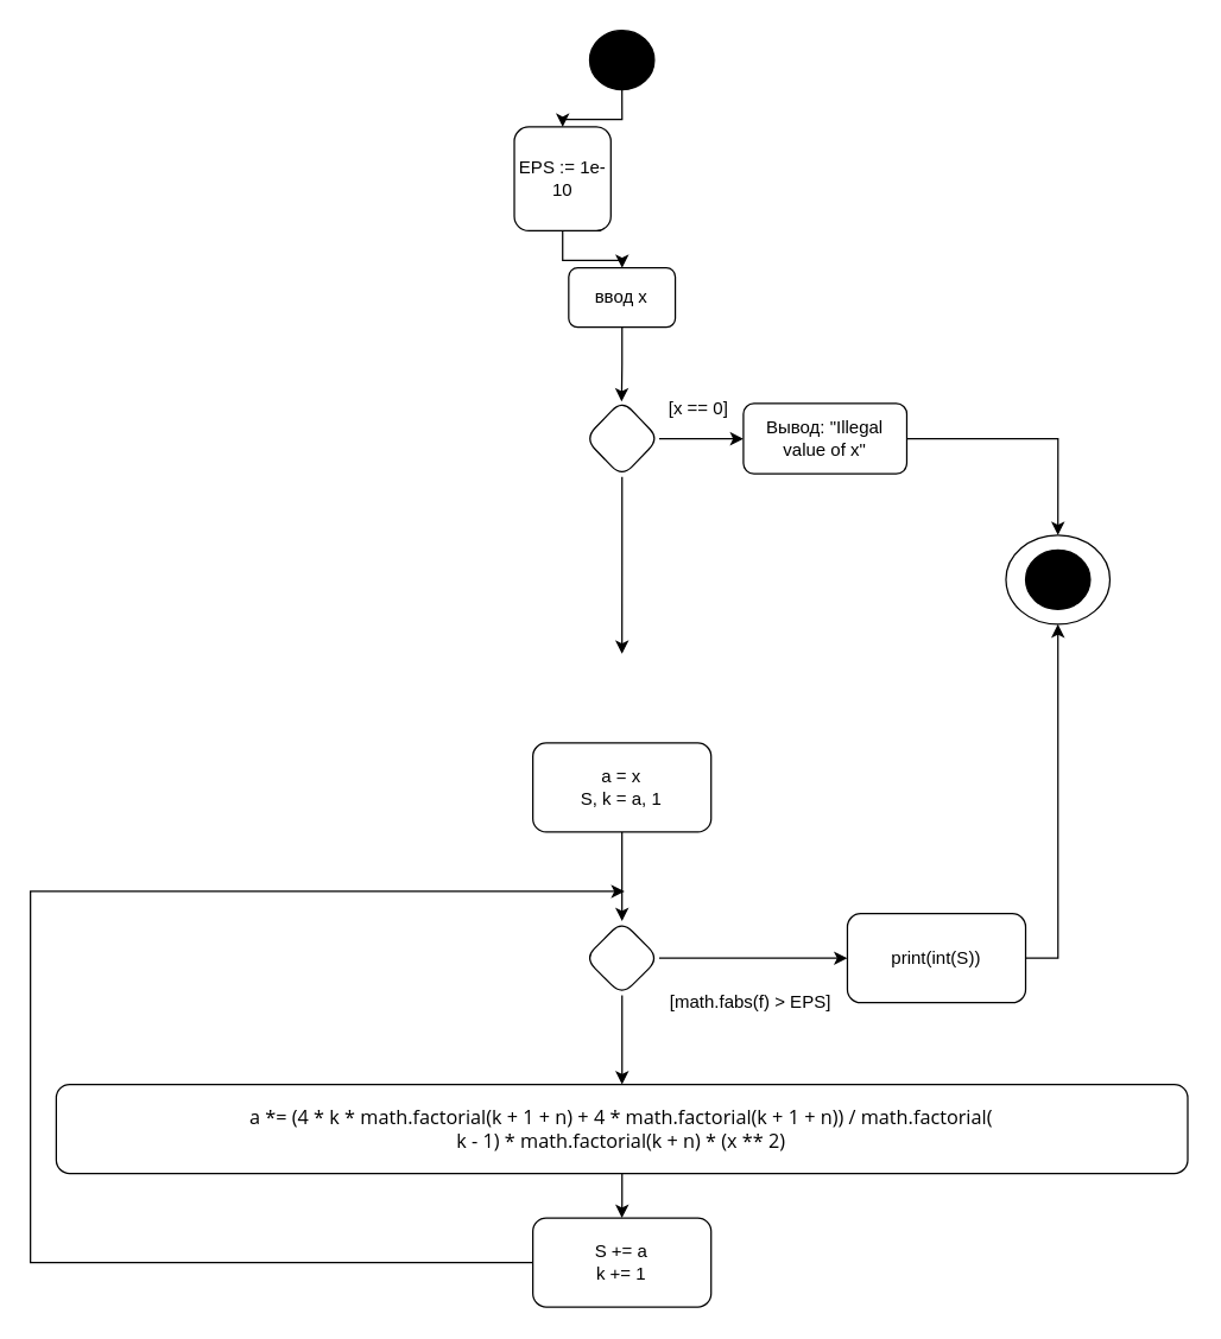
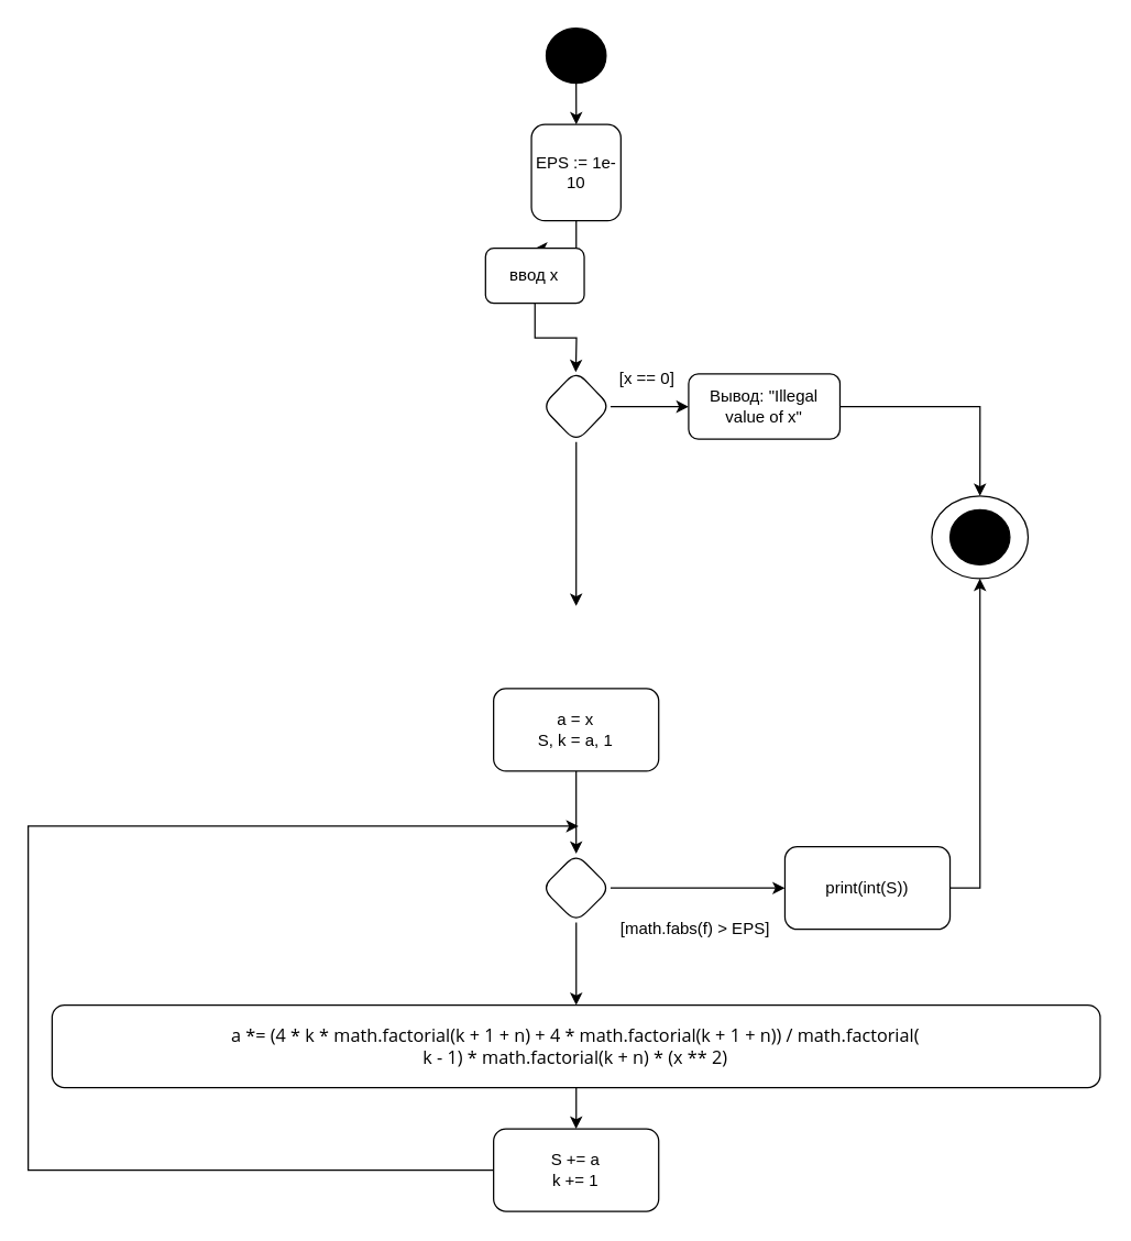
  <mxCell id="0" />
  <mxCell id="1" parent="0" />
  <mxCell id="2" value="" style="edgeStyle=orthogonalEdgeStyle;rounded=0;orthogonalLoop=1;jettySize=auto;html=1;" parent="1" source="3" target="5" edge="1"><mxGeometry relative="1" as="geometry" /></mxCell>
  <mxCell id="3" value="" style="ellipse;whiteSpace=wrap;html=1;fillColor=#000000;" parent="1" vertex="1"><mxGeometry x="396.5" y="20" width="43.5" height="40" as="geometry" /></mxCell>
  <mxCell id="4" value="" style="edgeStyle=orthogonalEdgeStyle;rounded=0;orthogonalLoop=1;jettySize=auto;html=1;" parent="1" source="5" target="10" edge="1"><mxGeometry relative="1" as="geometry" /></mxCell>
- <mxCell id="5" value="EPS := 1e-10" style="rounded=1;whiteSpace=wrap;html=1;fillColor=#FFFFFF;" parent="1" vertex="1"><mxGeometry x="345.75" y="85" width="65" height="70" as="geometry" /></mxCell>
+ <mxCell id="5" value="EPS := 1e-10" style="rounded=1;whiteSpace=wrap;html=1;fillColor=#FFFFFF;" parent="1" vertex="1"><mxGeometry x="385.75" y="90" width="65" height="70" as="geometry" /></mxCell>
  <mxCell id="6" style="edgeStyle=orthogonalEdgeStyle;rounded=0;orthogonalLoop=1;jettySize=auto;html=1;" parent="1" source="8" edge="1"><mxGeometry relative="1" as="geometry"><mxPoint x="418.255" y="440" as="targetPoint" /></mxGeometry></mxCell>
  <mxCell id="7" value="" style="edgeStyle=orthogonalEdgeStyle;rounded=0;orthogonalLoop=1;jettySize=auto;html=1;" parent="1" source="8" target="12" edge="1"><mxGeometry relative="1" as="geometry" /></mxCell>
  <mxCell id="8" value="" style="rhombus;whiteSpace=wrap;html=1;fillColor=#FFFFFF;rounded=1;direction=south;" parent="1" vertex="1"><mxGeometry x="393.255" y="269.125" width="50" height="51.75" as="geometry" /></mxCell>
  <mxCell id="9" style="edgeStyle=orthogonalEdgeStyle;rounded=0;orthogonalLoop=1;jettySize=auto;html=1;" parent="1" source="10" edge="1"><mxGeometry relative="1" as="geometry"><mxPoint x="418" y="270" as="targetPoint" /></mxGeometry></mxCell>
- <mxCell id="10" value="ввод х" style="whiteSpace=wrap;html=1;fillColor=#FFFFFF;rounded=1;" parent="1" vertex="1"><mxGeometry x="382.38" y="180" width="71.75" height="40" as="geometry" /></mxCell>
+ <mxCell id="10" value="ввод х" style="whiteSpace=wrap;html=1;fillColor=#FFFFFF;rounded=1;" parent="1" vertex="1"><mxGeometry x="352.38" y="180" width="71.75" height="40" as="geometry" /></mxCell>
  <mxCell id="11" value="" style="edgeStyle=orthogonalEdgeStyle;rounded=0;orthogonalLoop=1;jettySize=auto;html=1;" parent="1" source="12" target="14" edge="1"><mxGeometry relative="1" as="geometry" /></mxCell>
  <mxCell id="12" value="Вывод: &quot;Illegal value of x&quot;" style="whiteSpace=wrap;html=1;fillColor=#FFFFFF;rounded=1;" parent="1" vertex="1"><mxGeometry x="500" y="271.25" width="110" height="47.5" as="geometry" /></mxCell>
  <mxCell id="13" value="[x == 0]" style="text;html=1;strokeColor=none;fillColor=none;align=center;verticalAlign=middle;whiteSpace=wrap;rounded=0;" parent="1" vertex="1"><mxGeometry x="440" y="260" width="60" height="30" as="geometry" /></mxCell>
  <mxCell id="14" value="" style="ellipse;whiteSpace=wrap;html=1;fillColor=#FFFFFF;rounded=1;" parent="1" vertex="1"><mxGeometry x="676.75" y="360" width="70" height="60" as="geometry" /></mxCell>
  <mxCell id="15" value="" style="ellipse;whiteSpace=wrap;html=1;fillColor=#000000;" parent="1" vertex="1"><mxGeometry x="690" y="370" width="43.5" height="40" as="geometry" /></mxCell>
  <mxCell id="16" value="" style="edgeStyle=orthogonalEdgeStyle;rounded=0;orthogonalLoop=1;jettySize=auto;html=1;" parent="1" source="17" target="20" edge="1"><mxGeometry relative="1" as="geometry" /></mxCell>
  <mxCell id="17" value="a = x&lt;br&gt;S, k = a, 1" style="whiteSpace=wrap;html=1;rounded=1;" parent="1" vertex="1"><mxGeometry x="358.25" y="500" width="120" height="60" as="geometry" /></mxCell>
  <mxCell id="18" value="" style="edgeStyle=orthogonalEdgeStyle;rounded=0;orthogonalLoop=1;jettySize=auto;html=1;" parent="1" source="20" target="22" edge="1"><mxGeometry relative="1" as="geometry" /></mxCell>
  <mxCell id="19" style="edgeStyle=orthogonalEdgeStyle;rounded=0;orthogonalLoop=1;jettySize=auto;html=1;" parent="1" source="20" edge="1"><mxGeometry relative="1" as="geometry"><mxPoint x="570" y="645" as="targetPoint" /></mxGeometry></mxCell>
  <mxCell id="20" value="" style="rhombus;whiteSpace=wrap;html=1;rounded=1;" parent="1" vertex="1"><mxGeometry x="393.25" y="620" width="50" height="50" as="geometry" /></mxCell>
  <mxCell id="21" value="" style="edgeStyle=orthogonalEdgeStyle;rounded=0;orthogonalLoop=1;jettySize=auto;html=1;fontColor=#000000;" parent="1" source="22" target="25" edge="1"><mxGeometry relative="1" as="geometry" /></mxCell>
  <mxCell id="22" value="&lt;pre style=&quot;font-family: &amp;quot;JetBrains Mono&amp;quot;, monospace;&quot;&gt;&lt;span style=&quot;background-color: rgb(255, 255, 255);&quot;&gt;&lt;span style=&quot;font-family: &amp;quot;Open Sans&amp;quot;; font-size: 13px; text-align: left;&quot;&gt;a *= (4 *&lt;/span&gt;&lt;span style=&quot;font-family: &amp;quot;Open Sans&amp;quot;; font-size: 13px; text-align: left;&quot;&gt; k * math.factorial(k + 1 + n) + 4 * math.factorial(k + 1 + n)) / math.factorial(&lt;/span&gt;&lt;br style=&quot;font-family: &amp;quot;Open Sans&amp;quot;; -webkit-font-smoothing: subpixel-antialiased; font-size: 13px; text-align: left;&quot;&gt;&lt;span style=&quot;font-family: &amp;quot;Open Sans&amp;quot;; font-size: 13px; text-align: left;&quot;&gt;k - 1) * math.factorial(k + n) * (x ** 2)&lt;/span&gt;&lt;/span&gt;&lt;font color=&quot;#f9f6ef&quot;&gt;&lt;br&gt;&lt;/font&gt;&lt;/pre&gt;" style="whiteSpace=wrap;html=1;rounded=1;" parent="1" vertex="1"><mxGeometry x="37.37" y="730" width="761.75" height="60" as="geometry" /></mxCell>
  <mxCell id="23" value="[math.fabs(f) &amp;gt; EPS]" style="text;html=1;strokeColor=none;fillColor=none;align=center;verticalAlign=middle;whiteSpace=wrap;rounded=0;" parent="1" vertex="1"><mxGeometry x="440" y="660" width="130" height="30" as="geometry" /></mxCell>
  <mxCell id="24" style="edgeStyle=orthogonalEdgeStyle;rounded=0;orthogonalLoop=1;jettySize=auto;html=1;fontColor=#000000;" parent="1" source="25" edge="1"><mxGeometry relative="1" as="geometry"><mxPoint x="420" y="600" as="targetPoint" /><Array as="points"><mxPoint x="20" y="850" /><mxPoint x="20" y="600" /><mxPoint x="393" y="600" /></Array></mxGeometry></mxCell>
  <mxCell id="25" value="S += a&lt;br&gt;k += 1" style="whiteSpace=wrap;html=1;rounded=1;" parent="1" vertex="1"><mxGeometry x="358.245" y="820" width="120" height="60" as="geometry" /></mxCell>
  <mxCell id="26" style="edgeStyle=orthogonalEdgeStyle;rounded=0;orthogonalLoop=1;jettySize=auto;html=1;entryX=0.5;entryY=1;entryDx=0;entryDy=0;fontColor=#000000;" parent="1" source="27" target="14" edge="1"><mxGeometry relative="1" as="geometry"><Array as="points"><mxPoint x="712" y="645" /></Array></mxGeometry></mxCell>
  <mxCell id="27" value="print(int(S))" style="rounded=1;whiteSpace=wrap;html=1;labelBackgroundColor=#FFFFFF;fontColor=#000000;" parent="1" vertex="1"><mxGeometry x="570" y="615" width="120" height="60" as="geometry" /></mxCell>
